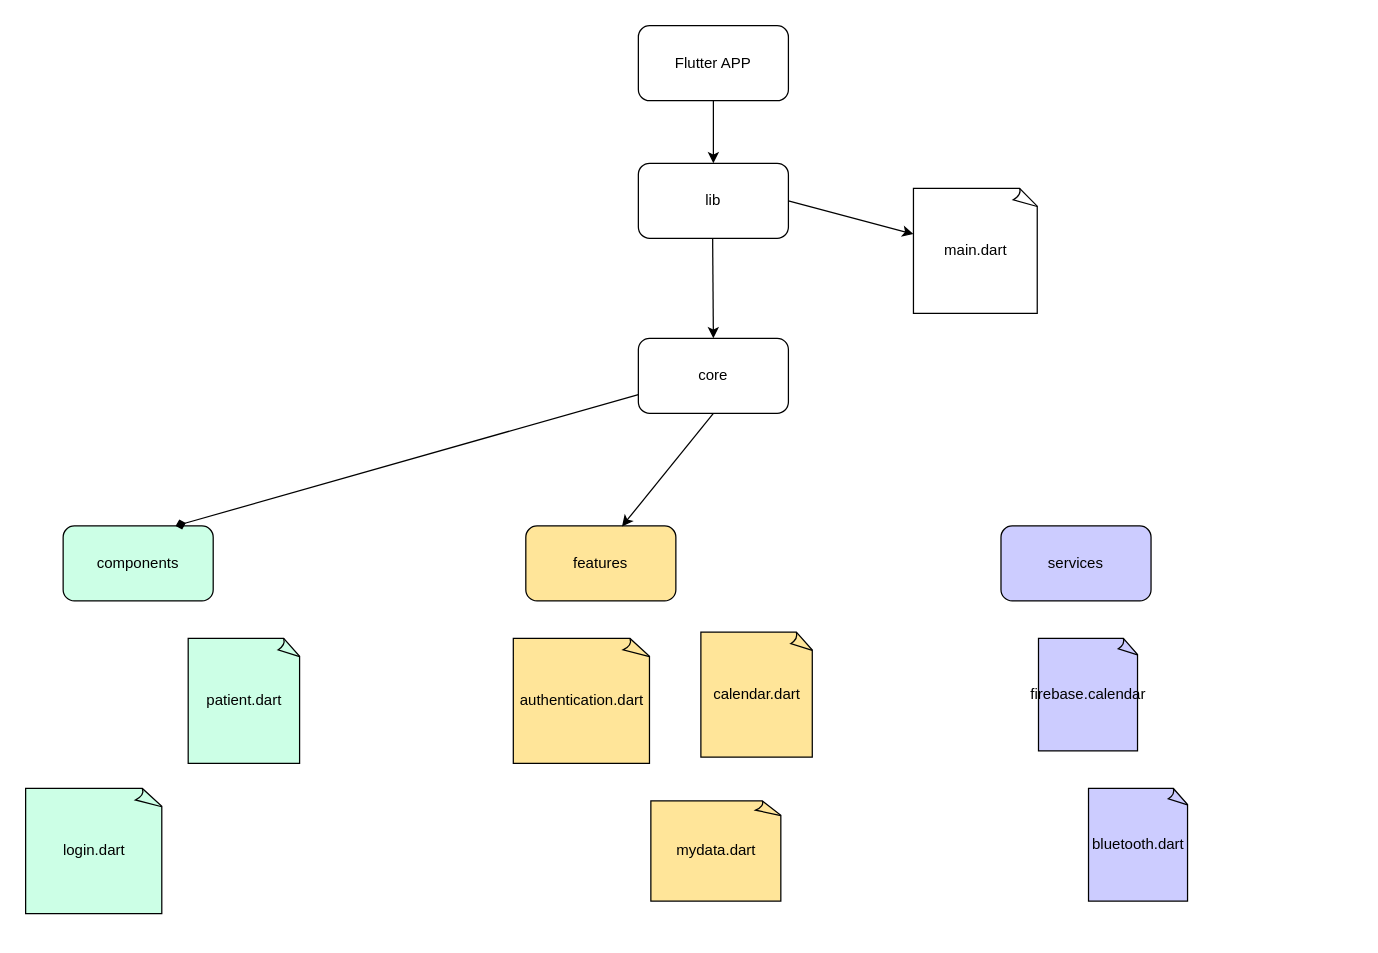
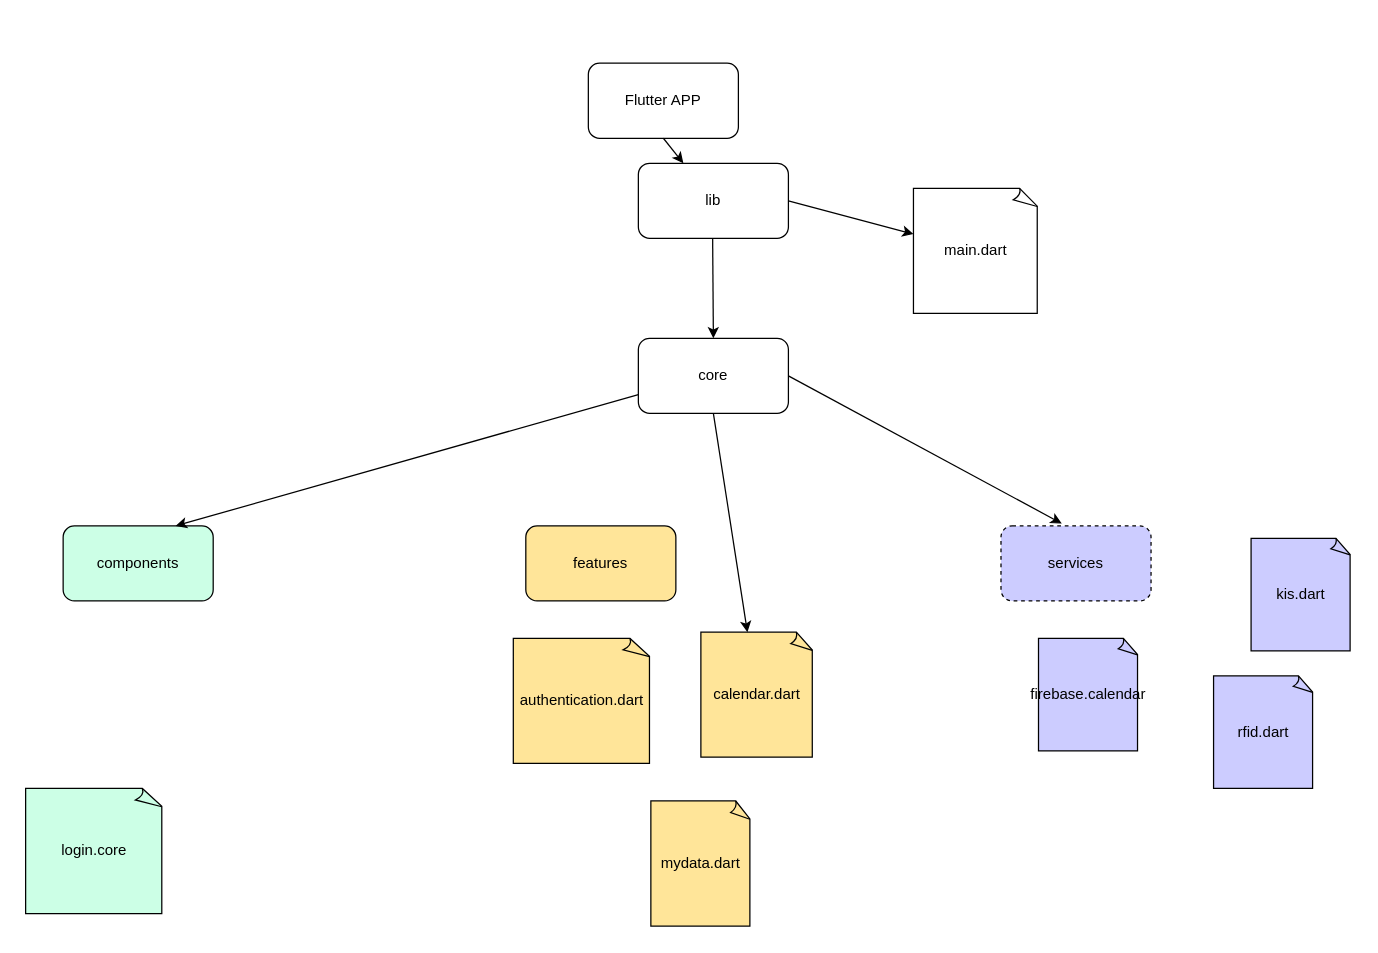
  <mxCell id="0" />
  <mxCell id="1" parent="0" />
- <mxCell id="2" value="Flutter APP" style="rounded=1;whiteSpace=wrap;html=1;" vertex="1" parent="1"><mxGeometry x="510" y="20" width="120" height="60" as="geometry" /></mxCell>
+ <mxCell id="2" value="Flutter APP" style="rounded=1;whiteSpace=wrap;html=1;" vertex="1" parent="1"><mxGeometry x="470" y="50" width="120" height="60" as="geometry" /></mxCell>
  <mxCell id="3" value="&lt;div&gt;core&lt;/div&gt;" style="rounded=1;whiteSpace=wrap;html=1;" vertex="1" parent="1"><mxGeometry x="510" y="270" width="120" height="60" as="geometry" /></mxCell>
  <mxCell id="4" value="lib" style="rounded=1;whiteSpace=wrap;html=1;" vertex="1" parent="1"><mxGeometry x="510" y="130" width="120" height="60" as="geometry" /></mxCell>
  <mxCell id="5" value="features" style="rounded=1;whiteSpace=wrap;html=1;fillColor=#FFE599;" vertex="1" parent="1"><mxGeometry x="420" y="420" width="120" height="60" as="geometry" /></mxCell>
  <mxCell id="6" value="main.dart" style="whiteSpace=wrap;html=1;shape=mxgraph.basic.document" vertex="1" parent="1"><mxGeometry x="730" y="150" width="100" height="100" as="geometry" /></mxCell>
  <mxCell id="7" value="components" style="rounded=1;whiteSpace=wrap;html=1;fillColor=#CCFFE6;" vertex="1" parent="1"><mxGeometry x="50" y="420" width="120" height="60" as="geometry" /></mxCell>
- <mxCell id="8" value="services" style="rounded=1;whiteSpace=wrap;html=1;fillColor=#CCCCFF;" vertex="1" parent="1"><mxGeometry x="800" y="420" width="120" height="60" as="geometry" /></mxCell>
+ <mxCell id="8" value="services" style="rounded=1;whiteSpace=wrap;html=1;fillColor=#CCCCFF;dashed=1;" vertex="1" parent="1"><mxGeometry x="800" y="420" width="120" height="60" as="geometry" /></mxCell>
  <mxCell id="9" value="firebase.calendar" style="whiteSpace=wrap;html=1;shape=mxgraph.basic.document;fillColor=#CCCCFF;" vertex="1" parent="1"><mxGeometry x="830" y="510" width="80" height="90" as="geometry" /></mxCell>
  <mxCell id="10" value="authentication.dart" style="whiteSpace=wrap;html=1;shape=mxgraph.basic.document;fillColor=#FFE599;" vertex="1" parent="1"><mxGeometry x="410" y="510" width="110" height="100" as="geometry" /></mxCell>
- <mxCell id="11" value="bluetooth.dart" style="whiteSpace=wrap;html=1;shape=mxgraph.basic.document;fillColor=#CCCCFF;" vertex="1" parent="1"><mxGeometry x="870" y="630" width="80" height="90" as="geometry" /></mxCell>
+ <mxCell id="12" value="&lt;div&gt;rfid.dart&lt;/div&gt;" style="whiteSpace=wrap;html=1;shape=mxgraph.basic.document;fillColor=#CCCCFF;" vertex="1" parent="1"><mxGeometry x="970" y="540" width="80" height="90" as="geometry" /></mxCell>
+ <mxCell id="13" value="&lt;div&gt;kis.dart&lt;/div&gt;" style="whiteSpace=wrap;html=1;shape=mxgraph.basic.document;fillColor=#CCCCFF;" vertex="1" parent="1"><mxGeometry x="1000" y="430" width="80" height="90" as="geometry" /></mxCell>
  <mxCell id="14" value="calendar.dart" style="whiteSpace=wrap;html=1;shape=mxgraph.basic.document;fillColor=#FFE599;" vertex="1" parent="1"><mxGeometry x="560" y="505" width="90" height="100" as="geometry" /></mxCell>
- <mxCell id="15" value="mydata.dart" style="whiteSpace=wrap;html=1;shape=mxgraph.basic.document;fillColor=#FFE599;" vertex="1" parent="1"><mxGeometry x="520" y="640" width="105" height="80" as="geometry" /></mxCell>
- <mxCell id="16" value="&lt;div&gt;patient.dart&lt;/div&gt;" style="whiteSpace=wrap;html=1;shape=mxgraph.basic.document;fillColor=#CCFFE6;" vertex="1" parent="1"><mxGeometry x="150" y="510" width="90" height="100" as="geometry" /></mxCell>
- <mxCell id="17" value="&lt;div&gt;login.dart&lt;/div&gt;" style="whiteSpace=wrap;html=1;shape=mxgraph.basic.document;fillColor=#CCFFE6;" vertex="1" parent="1"><mxGeometry x="20" y="630" width="110" height="100" as="geometry" /></mxCell>
+ <mxCell id="15" value="mydata.dart" style="whiteSpace=wrap;html=1;shape=mxgraph.basic.document;fillColor=#FFE599;" vertex="1" parent="1"><mxGeometry x="520" y="640" width="80" height="100" as="geometry" /></mxCell>
+ <mxCell id="17" value="&lt;div&gt;login.core&lt;/div&gt;" style="whiteSpace=wrap;html=1;shape=mxgraph.basic.document;fillColor=#CCFFE6;" vertex="1" parent="1"><mxGeometry x="20" y="630" width="110" height="100" as="geometry" /></mxCell>
  <mxCell id="18" value="" style="endArrow=classic;html=1;exitX=0.5;exitY=1;exitDx=0;exitDy=0;" edge="1" parent="1" source="2" target="4"><mxGeometry width="50" height="50" relative="1" as="geometry"><mxPoint x="760" y="480" as="sourcePoint" /><mxPoint x="810" y="430" as="targetPoint" /></mxGeometry></mxCell>
  <mxCell id="19" value="" style="endArrow=classic;html=1;exitX=0.5;exitY=1;exitDx=0;exitDy=0;entryX=0.5;entryY=0;entryDx=0;entryDy=0;" edge="1" parent="1" target="3"><mxGeometry width="50" height="50" relative="1" as="geometry"><mxPoint x="569.41" y="190" as="sourcePoint" /><mxPoint x="569.41" y="240" as="targetPoint" /></mxGeometry></mxCell>
  <mxCell id="20" value="" style="endArrow=classic;html=1;exitX=0.5;exitY=1;exitDx=0;exitDy=0;" edge="1" parent="1" target="6"><mxGeometry width="50" height="50" relative="1" as="geometry"><mxPoint x="630" y="160" as="sourcePoint" /><mxPoint x="630" y="210" as="targetPoint" /></mxGeometry></mxCell>
- <mxCell id="21" value="" style="endArrow=classic;html=1;exitX=0.5;exitY=1;exitDx=0;exitDy=0;entryX=0.641;entryY=0.007;entryDx=0;entryDy=0;entryPerimeter=0;" edge="1" parent="1" source="3" target="5"><mxGeometry width="50" height="50" relative="1" as="geometry"><mxPoint x="600" y="110" as="sourcePoint" /><mxPoint x="600" y="160" as="targetPoint" /></mxGeometry></mxCell>
- <mxCell id="23" value="" style="endArrow=diamond;html=1;exitX=0;exitY=0.75;exitDx=0;exitDy=0;entryX=0.75;entryY=0;entryDx=0;entryDy=0;" edge="1" parent="1" source="3" target="7"><mxGeometry width="50" height="50" relative="1" as="geometry"><mxPoint x="620" y="130" as="sourcePoint" /><mxPoint x="620" y="180" as="targetPoint" /></mxGeometry></mxCell>
+ <mxCell id="21" value="" style="endArrow=classic;html=1;exitX=0.5;exitY=1;exitDx=0;exitDy=0;" edge="1" parent="1" source="3" target="14"><mxGeometry width="50" height="50" relative="1" as="geometry"><mxPoint x="600" y="110" as="sourcePoint" /><mxPoint x="600" y="160" as="targetPoint" /></mxGeometry></mxCell>
+ <mxCell id="22" value="" style="endArrow=classic;html=1;exitX=1;exitY=0.5;exitDx=0;exitDy=0;entryX=0.405;entryY=-0.032;entryDx=0;entryDy=0;entryPerimeter=0;" edge="1" parent="1" source="3" target="8"><mxGeometry width="50" height="50" relative="1" as="geometry"><mxPoint x="610" y="120" as="sourcePoint" /><mxPoint x="610" y="170" as="targetPoint" /></mxGeometry></mxCell>
+ <mxCell id="23" value="" style="endArrow=classic;html=1;exitX=0;exitY=0.75;exitDx=0;exitDy=0;entryX=0.75;entryY=0;entryDx=0;entryDy=0;" edge="1" parent="1" source="3" target="7"><mxGeometry width="50" height="50" relative="1" as="geometry"><mxPoint x="620" y="130" as="sourcePoint" /><mxPoint x="620" y="180" as="targetPoint" /></mxGeometry></mxCell>
